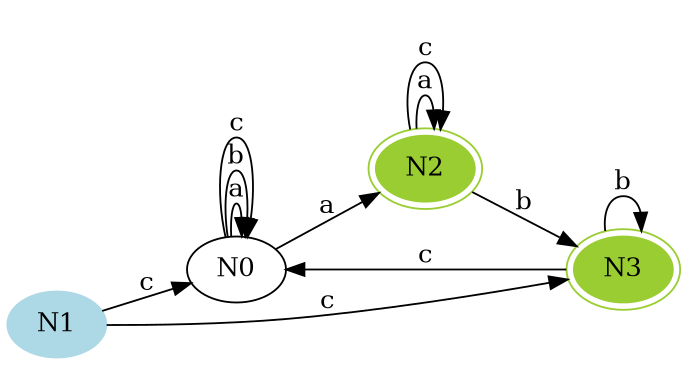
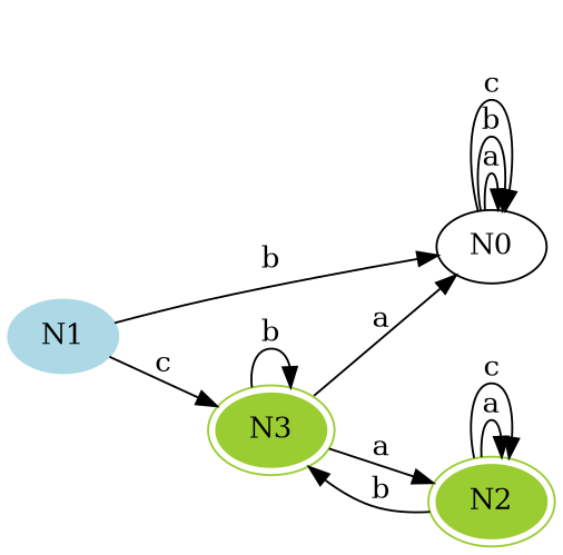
  digraph {
    rankdir=LR
    node [color=yellowgreen shape=ellipse style=filled]
    n1 [color=lightblue label=N1]
    n2 [label=N0 color="" shape="" style=""]
    n3 [label=N3 peripheries=2]
    n4 [label=N2 peripheries=2]
-   n1 -> n2 [label=c]
+   n1 -> n2 [label=b]
    n1 -> n3 [label=c]
    n2 -> n2 [label=a]
    n2 -> n2 [label=b]
    n2 -> n2 [label=c]
-   n3 -> n2 [label=c]
+   n3 -> n2 [label=a]
    n3 -> n3 [label=b]
-   n2 -> n4 [label=a]
+   n3 -> n4 [label=a]
    n4 -> n3 [label=b]
    n4 -> n4 [label=a]
    n4 -> n4 [label=c]
  }
